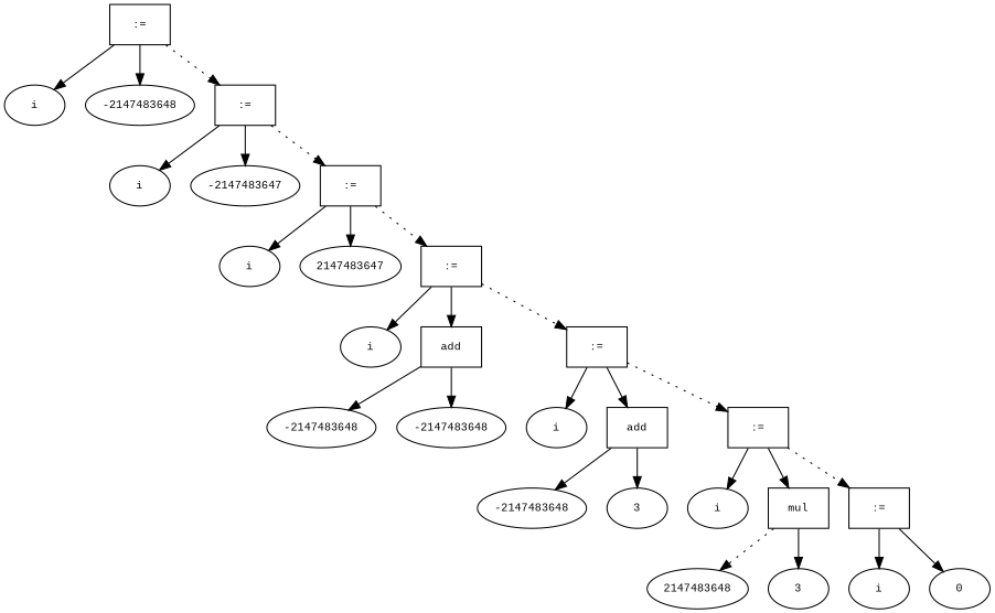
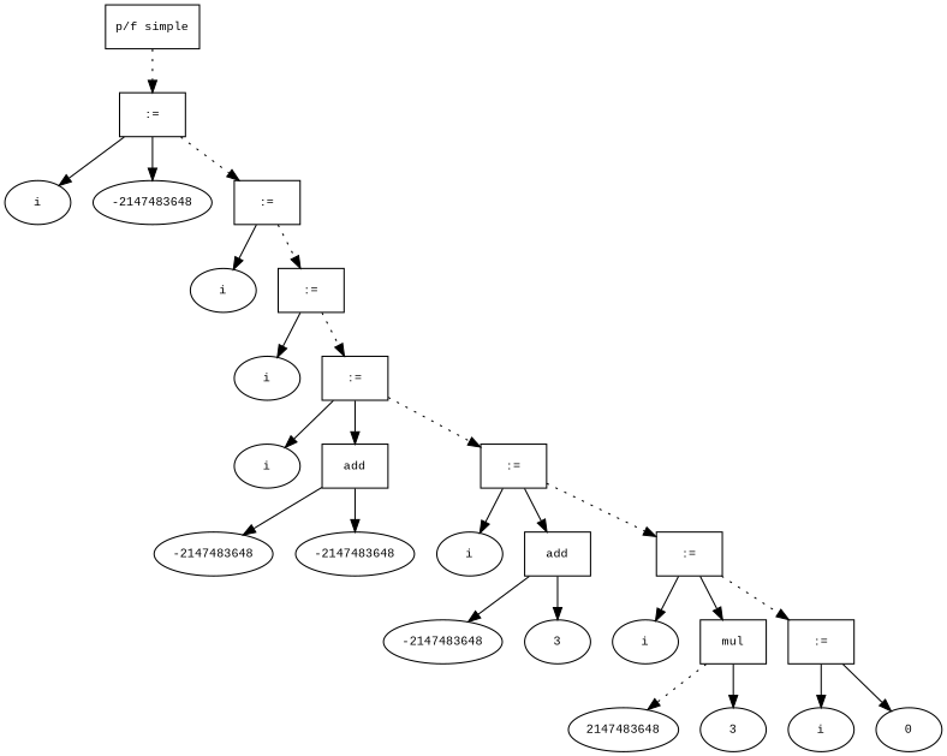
  digraph {
    fontname="Times New Roman"
    fontsize=10
    node [fontname="Courier New" fontsize=10 shape=ellipse]
    edge [fontname="Times New Roman" fontsize=10]
+   n1 [label="p/f simple" shape=box]
    n2 [label=":=" shape=box]
    n3 [label=i]
    n4 [label=-2147483648]
    n5 [label=":=" shape=box]
    n6 [label=i]
-   n7 [label=-2147483647]
    n8 [label=":=" shape=box]
    n9 [label=i]
-   n10 [label=2147483647]
    n11 [label=":=" shape=box]
    n12 [label=i]
    n13 [label=add shape=box]
    n14 [label=":=" shape=box]
    n15 [label=-2147483648]
    n16 [label=-2147483648]
    n17 [label=i]
    n18 [label=add shape=box]
    n19 [label=":=" shape=box]
    n20 [label=-2147483648]
    n21 [label=3]
    n22 [label=i]
    n23 [label=mul shape=box]
    n24 [label=":=" shape=box]
    n25 [label=2147483648]
    n26 [label=3]
    n27 [label=i]
    n28 [label=0]
+   n1 -> n2 [style=dotted]
    n2 -> n3
    n2 -> n4
    n2 -> n5 [style=dotted]
    n5 -> n6
-   n5 -> n7
    n5 -> n8 [style=dotted]
    n8 -> n9
-   n8 -> n10
    n8 -> n11 [style=dotted]
    n11 -> n12
    n11 -> n13
    n11 -> n14 [style=dotted]
    n13 -> n15
    n13 -> n16
    n14 -> n17
    n14 -> n18
    n14 -> n19 [style=dotted]
    n18 -> n20
    n18 -> n21
    n19 -> n22
    n19 -> n23
    n19 -> n24 [style=dotted]
    n23 -> n25 [style=dotted]
    n23 -> n26
    n24 -> n27
    n24 -> n28
  }
